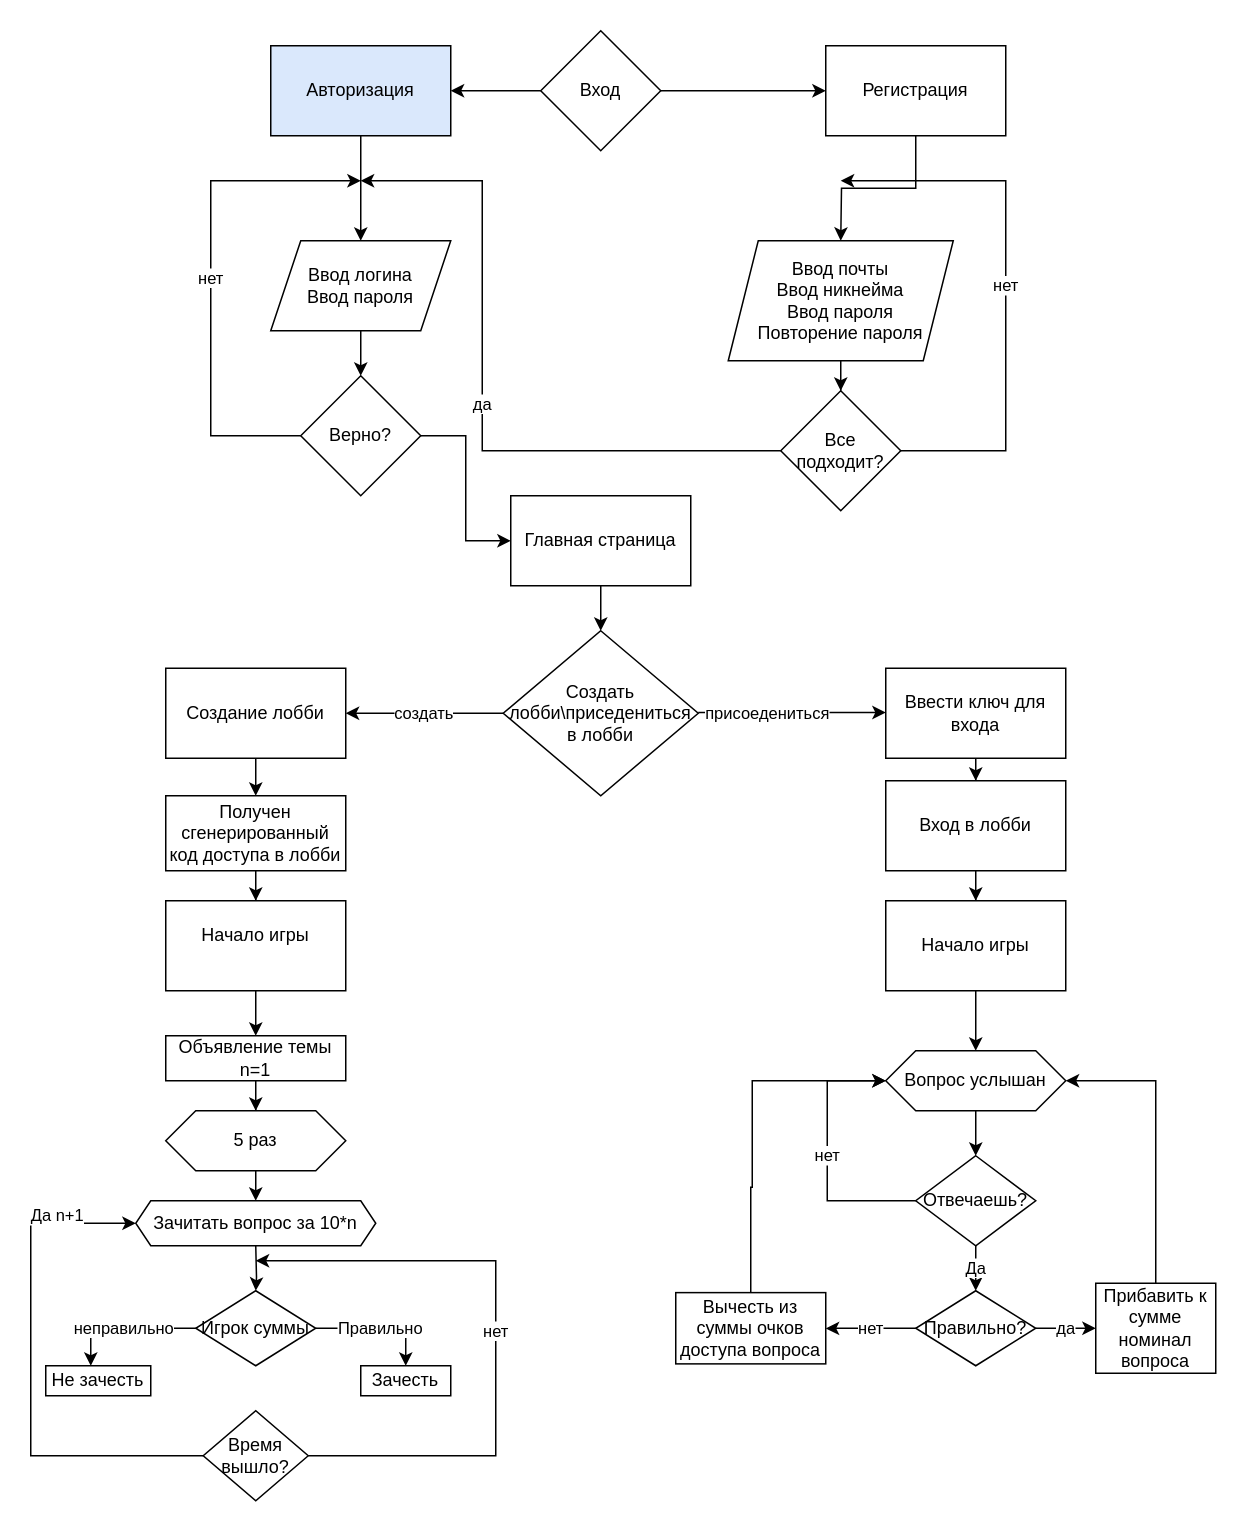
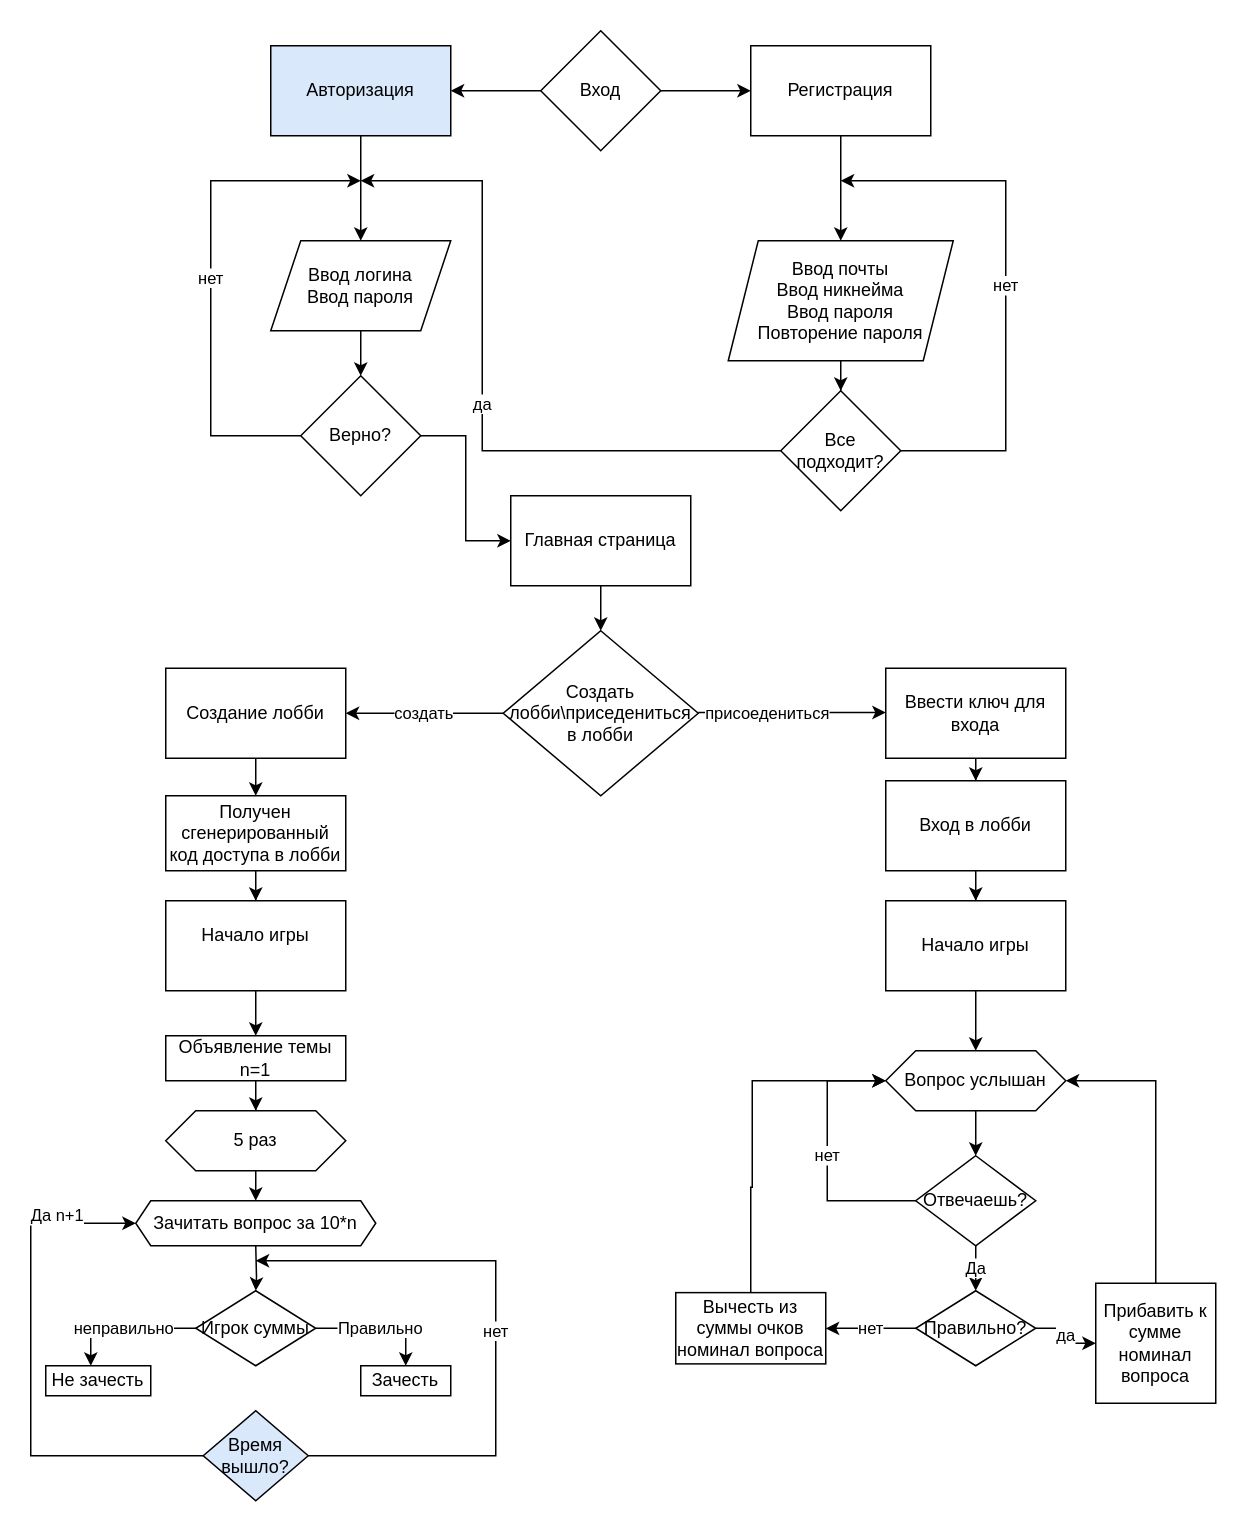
  <mxCell id="0" />
  <mxCell id="1" parent="0" />
  <mxCell id="2" value="" style="edgeStyle=orthogonalEdgeStyle;rounded=0;orthogonalLoop=1;jettySize=auto;html=1;" edge="1" parent="1" source="4" target="6"><mxGeometry relative="1" as="geometry" /></mxCell>
  <mxCell id="3" value="" style="edgeStyle=orthogonalEdgeStyle;rounded=0;orthogonalLoop=1;jettySize=auto;html=1;" edge="1" parent="1" source="4" target="8"><mxGeometry relative="1" as="geometry" /></mxCell>
  <mxCell id="4" value="Вход" style="rhombus;whiteSpace=wrap;html=1;" vertex="1" parent="1"><mxGeometry x="360" y="20" width="80" height="80" as="geometry" /></mxCell>
  <mxCell id="5" style="edgeStyle=orthogonalEdgeStyle;rounded=0;orthogonalLoop=1;jettySize=auto;html=1;" edge="1" parent="1" source="6"><mxGeometry relative="1" as="geometry"><mxPoint x="560" y="160" as="targetPoint" /></mxGeometry></mxCell>
- <mxCell id="6" value="Регистрация" style="whiteSpace=wrap;html=1;" vertex="1" parent="1"><mxGeometry x="550" y="30" width="120" height="60" as="geometry" /></mxCell>
+ <mxCell id="6" value="Регистрация" style="whiteSpace=wrap;html=1;" vertex="1" parent="1"><mxGeometry x="500" y="30" width="120" height="60" as="geometry" /></mxCell>
  <mxCell id="7" style="edgeStyle=orthogonalEdgeStyle;rounded=0;orthogonalLoop=1;jettySize=auto;html=1;" edge="1" parent="1" source="8"><mxGeometry relative="1" as="geometry"><mxPoint x="240" y="160" as="targetPoint" /></mxGeometry></mxCell>
  <mxCell id="8" value="Авторизация" style="whiteSpace=wrap;html=1;fillColor=#dae8fc;" vertex="1" parent="1"><mxGeometry x="180" y="30" width="120" height="60" as="geometry" /></mxCell>
  <mxCell id="9" value="Ввод логина&lt;br&gt;Ввод пароля" style="shape=parallelogram;perimeter=parallelogramPerimeter;whiteSpace=wrap;html=1;fixedSize=1;" vertex="1" parent="1"><mxGeometry x="180" y="160" width="120" height="60" as="geometry" /></mxCell>
  <mxCell id="10" value="" style="edgeStyle=orthogonalEdgeStyle;rounded=0;orthogonalLoop=1;jettySize=auto;html=1;" edge="1" parent="1" source="11" target="15"><mxGeometry relative="1" as="geometry" /></mxCell>
  <mxCell id="11" value="Верно?" style="rhombus;whiteSpace=wrap;html=1;" vertex="1" parent="1"><mxGeometry x="200" y="250" width="80" height="80" as="geometry" /></mxCell>
  <mxCell id="12" value="" style="endArrow=classic;html=1;rounded=0;entryX=0.5;entryY=0;entryDx=0;entryDy=0;" edge="1" parent="1" target="11"><mxGeometry width="50" height="50" relative="1" as="geometry"><mxPoint x="240" y="220" as="sourcePoint" /><mxPoint x="290" y="170" as="targetPoint" /></mxGeometry></mxCell>
  <mxCell id="13" value="нет" style="endArrow=classic;html=1;rounded=0;exitX=0;exitY=0.5;exitDx=0;exitDy=0;" edge="1" parent="1" source="11"><mxGeometry width="50" height="50" relative="1" as="geometry"><mxPoint x="110" y="340" as="sourcePoint" /><mxPoint x="240" y="120" as="targetPoint" /><Array as="points"><mxPoint x="140" y="290" /><mxPoint x="140" y="120" /></Array></mxGeometry></mxCell>
  <mxCell id="14" value="" style="edgeStyle=orthogonalEdgeStyle;rounded=0;orthogonalLoop=1;jettySize=auto;html=1;" edge="1" parent="1" source="15" target="23"><mxGeometry relative="1" as="geometry" /></mxCell>
  <mxCell id="15" value="Главная страница" style="whiteSpace=wrap;html=1;" vertex="1" parent="1"><mxGeometry x="340" y="330" width="120" height="60" as="geometry" /></mxCell>
  <mxCell id="16" style="edgeStyle=orthogonalEdgeStyle;rounded=0;orthogonalLoop=1;jettySize=auto;html=1;" edge="1" parent="1" source="17" target="20"><mxGeometry relative="1" as="geometry"><mxPoint x="560" y="300" as="targetPoint" /></mxGeometry></mxCell>
  <mxCell id="17" value="Ввод почты&lt;div&gt;Ввод никнейма&lt;/div&gt;&lt;div&gt;Ввод пароля&lt;/div&gt;&lt;div&gt;Повторение пароля&lt;/div&gt;" style="shape=parallelogram;perimeter=parallelogramPerimeter;whiteSpace=wrap;html=1;fixedSize=1;" vertex="1" parent="1"><mxGeometry x="485" y="160" width="150" height="80" as="geometry" /></mxCell>
  <mxCell id="18" value="да" style="edgeStyle=orthogonalEdgeStyle;rounded=0;orthogonalLoop=1;jettySize=auto;html=1;" edge="1" parent="1" source="20"><mxGeometry relative="1" as="geometry"><mxPoint x="240" y="120" as="targetPoint" /><Array as="points"><mxPoint x="321" y="300" /><mxPoint x="321" y="120" /></Array></mxGeometry></mxCell>
  <mxCell id="19" value="нет" style="edgeStyle=orthogonalEdgeStyle;rounded=0;orthogonalLoop=1;jettySize=auto;html=1;" edge="1" parent="1" source="20"><mxGeometry relative="1" as="geometry"><mxPoint x="560" y="120" as="targetPoint" /><Array as="points"><mxPoint x="670" y="300" /></Array></mxGeometry></mxCell>
  <mxCell id="20" value="Все подходит?" style="rhombus;whiteSpace=wrap;html=1;" vertex="1" parent="1"><mxGeometry x="520" y="260" width="80" height="80" as="geometry" /></mxCell>
  <mxCell id="21" value="создать" style="edgeStyle=orthogonalEdgeStyle;rounded=0;orthogonalLoop=1;jettySize=auto;html=1;entryX=1;entryY=0.5;entryDx=0;entryDy=0;" edge="1" parent="1" source="23" target="27"><mxGeometry relative="1" as="geometry"><mxPoint x="160" y="475" as="targetPoint" /><Array as="points" /></mxGeometry></mxCell>
  <mxCell id="22" value="присоедениться" style="edgeStyle=orthogonalEdgeStyle;rounded=0;orthogonalLoop=1;jettySize=auto;html=1;" edge="1" parent="1" target="25"><mxGeometry x="-0.267" relative="1" as="geometry"><mxPoint x="615" y="474.5" as="targetPoint" /><mxPoint x="465" y="474.5" as="sourcePoint" /><mxPoint as="offset" /></mxGeometry></mxCell>
  <mxCell id="23" value="Создать лобби\приседениться в лобби" style="rhombus;whiteSpace=wrap;html=1;" vertex="1" parent="1"><mxGeometry x="335" y="420" width="130" height="110" as="geometry" /></mxCell>
  <mxCell id="24" style="edgeStyle=orthogonalEdgeStyle;rounded=0;orthogonalLoop=1;jettySize=auto;html=1;entryX=0.5;entryY=0;entryDx=0;entryDy=0;" edge="1" parent="1" source="25" target="31"><mxGeometry relative="1" as="geometry"><mxPoint x="680" y="530" as="targetPoint" /></mxGeometry></mxCell>
  <mxCell id="25" value="Ввести ключ для входа" style="rounded=0;whiteSpace=wrap;html=1;" vertex="1" parent="1"><mxGeometry x="590" y="445" width="120" height="60" as="geometry" /></mxCell>
  <mxCell id="26" style="edgeStyle=orthogonalEdgeStyle;rounded=0;orthogonalLoop=1;jettySize=auto;html=1;" edge="1" parent="1" source="27" target="29"><mxGeometry relative="1" as="geometry"><mxPoint x="100" y="540" as="targetPoint" /></mxGeometry></mxCell>
  <mxCell id="27" value="Создание лобби" style="rounded=0;whiteSpace=wrap;html=1;" vertex="1" parent="1"><mxGeometry x="110" y="445" width="120" height="60" as="geometry" /></mxCell>
  <mxCell id="28" value="" style="edgeStyle=orthogonalEdgeStyle;rounded=0;orthogonalLoop=1;jettySize=auto;html=1;" edge="1" parent="1" source="29" target="33"><mxGeometry relative="1" as="geometry" /></mxCell>
  <mxCell id="29" value="Получен сгенерированный код доступа в лобби" style="rounded=0;whiteSpace=wrap;html=1;" vertex="1" parent="1"><mxGeometry x="110" y="530" width="120" height="50" as="geometry" /></mxCell>
  <mxCell id="30" value="" style="edgeStyle=orthogonalEdgeStyle;rounded=0;orthogonalLoop=1;jettySize=auto;html=1;" edge="1" parent="1" source="31" target="35"><mxGeometry relative="1" as="geometry" /></mxCell>
  <mxCell id="31" value="Вход в лобби" style="rounded=0;whiteSpace=wrap;html=1;" vertex="1" parent="1"><mxGeometry x="590" y="520" width="120" height="60" as="geometry" /></mxCell>
  <mxCell id="32" style="edgeStyle=orthogonalEdgeStyle;rounded=0;orthogonalLoop=1;jettySize=auto;html=1;exitX=0.5;exitY=1;exitDx=0;exitDy=0;entryX=0.5;entryY=0;entryDx=0;entryDy=0;" edge="1" parent="1" source="33"><mxGeometry relative="1" as="geometry"><mxPoint x="170" y="690" as="targetPoint" /></mxGeometry></mxCell>
  <mxCell id="33" value="Начало игры&lt;div&gt;&lt;br/&gt;&lt;/div&gt;" style="rounded=0;whiteSpace=wrap;html=1;" vertex="1" parent="1"><mxGeometry x="110" y="600" width="120" height="60" as="geometry" /></mxCell>
  <mxCell id="34" value="" style="edgeStyle=orthogonalEdgeStyle;rounded=0;orthogonalLoop=1;jettySize=auto;html=1;" edge="1" parent="1" source="35" target="51"><mxGeometry relative="1" as="geometry" /></mxCell>
  <mxCell id="35" value="Начало игры" style="rounded=0;whiteSpace=wrap;html=1;" vertex="1" parent="1"><mxGeometry x="590" y="600" width="120" height="60" as="geometry" /></mxCell>
  <mxCell id="36" value="" style="edgeStyle=orthogonalEdgeStyle;rounded=0;orthogonalLoop=1;jettySize=auto;html=1;" edge="1" parent="1" source="37" target="39"><mxGeometry relative="1" as="geometry" /></mxCell>
  <mxCell id="37" value="Объявление темы&lt;br&gt;n=1" style="rounded=0;whiteSpace=wrap;html=1;" vertex="1" parent="1"><mxGeometry x="110" y="690" width="120" height="30" as="geometry" /></mxCell>
  <mxCell id="38" style="edgeStyle=orthogonalEdgeStyle;rounded=0;orthogonalLoop=1;jettySize=auto;html=1;" edge="1" parent="1" source="39"><mxGeometry relative="1" as="geometry"><mxPoint x="170" y="800" as="targetPoint" /></mxGeometry></mxCell>
  <mxCell id="39" value="5 раз" style="shape=hexagon;perimeter=hexagonPerimeter2;whiteSpace=wrap;html=1;fixedSize=1;rounded=0;" vertex="1" parent="1"><mxGeometry x="110" y="740" width="120" height="40" as="geometry" /></mxCell>
  <mxCell id="40" style="edgeStyle=orthogonalEdgeStyle;rounded=0;orthogonalLoop=1;jettySize=auto;html=1;" edge="1" parent="1" target="42"><mxGeometry relative="1" as="geometry"><mxPoint x="170" y="860" as="targetPoint" /><mxPoint x="170" y="830" as="sourcePoint" /></mxGeometry></mxCell>
  <mxCell id="41" value="Правильно" style="edgeStyle=orthogonalEdgeStyle;rounded=0;orthogonalLoop=1;jettySize=auto;html=1;entryX=0.5;entryY=0;entryDx=0;entryDy=0;" edge="1" parent="1" source="42" target="43"><mxGeometry relative="1" as="geometry" /></mxCell>
  <mxCell id="42" value="Игрок суммы" style="rhombus;whiteSpace=wrap;html=1;" vertex="1" parent="1"><mxGeometry x="130" y="860" width="80" height="50" as="geometry" /></mxCell>
  <mxCell id="43" value="Зачесть" style="rounded=0;whiteSpace=wrap;html=1;" vertex="1" parent="1"><mxGeometry x="240" y="910" width="60" height="20" as="geometry" /></mxCell>
  <mxCell id="44" value="Не зачесть" style="rounded=0;whiteSpace=wrap;html=1;" vertex="1" parent="1"><mxGeometry x="30" y="910" width="70" height="20" as="geometry" /></mxCell>
  <mxCell id="45" value="неправильно" style="edgeStyle=orthogonalEdgeStyle;rounded=0;orthogonalLoop=1;jettySize=auto;html=1;entryX=0.429;entryY=0;entryDx=0;entryDy=0;entryPerimeter=0;" edge="1" parent="1" source="42" target="44"><mxGeometry relative="1" as="geometry" /></mxCell>
  <mxCell id="46" value="Зачитать вопрос за 10*n" style="shape=hexagon;perimeter=hexagonPerimeter2;whiteSpace=wrap;html=1;fixedSize=1;size=10;" vertex="1" parent="1"><mxGeometry x="90" y="800" width="160" height="30" as="geometry" /></mxCell>
  <mxCell id="47" value="&amp;nbsp; &amp;nbsp; &amp;nbsp;Да n+1" style="edgeStyle=orthogonalEdgeStyle;rounded=0;orthogonalLoop=1;jettySize=auto;html=1;entryX=0;entryY=0.5;entryDx=0;entryDy=0;" edge="1" parent="1" source="49" target="46"><mxGeometry x="0.647" y="5" relative="1" as="geometry"><mxPoint x="20" y="810" as="targetPoint" /><Array as="points"><mxPoint x="20" y="970" /><mxPoint x="20" y="815" /></Array><mxPoint as="offset" /></mxGeometry></mxCell>
  <mxCell id="48" value="нет" style="edgeStyle=orthogonalEdgeStyle;rounded=0;orthogonalLoop=1;jettySize=auto;html=1;" edge="1" parent="1"><mxGeometry relative="1" as="geometry"><mxPoint x="170" y="840" as="targetPoint" /><mxPoint x="205" y="970" as="sourcePoint" /><Array as="points"><mxPoint x="330" y="970" /></Array></mxGeometry></mxCell>
- <mxCell id="49" value="Время вышло?" style="rhombus;whiteSpace=wrap;html=1;direction=south;" vertex="1" parent="1"><mxGeometry x="135" y="940" width="70" height="60" as="geometry" /></mxCell>
+ <mxCell id="49" value="Время вышло?" style="rhombus;whiteSpace=wrap;html=1;direction=south;fillColor=#dae8fc;" vertex="1" parent="1"><mxGeometry x="135" y="940" width="70" height="60" as="geometry" /></mxCell>
  <mxCell id="50" style="edgeStyle=orthogonalEdgeStyle;rounded=0;orthogonalLoop=1;jettySize=auto;html=1;" edge="1" parent="1" source="51"><mxGeometry relative="1" as="geometry"><mxPoint x="650" y="770" as="targetPoint" /></mxGeometry></mxCell>
  <mxCell id="51" value="Вопрос услышан" style="shape=hexagon;perimeter=hexagonPerimeter2;whiteSpace=wrap;html=1;fixedSize=1;rounded=0;" vertex="1" parent="1"><mxGeometry x="590" y="700" width="120" height="40" as="geometry" /></mxCell>
  <mxCell id="52" value="нет" style="edgeStyle=orthogonalEdgeStyle;rounded=0;orthogonalLoop=1;jettySize=auto;html=1;entryX=0;entryY=0.5;entryDx=0;entryDy=0;" edge="1" parent="1" source="54" target="51"><mxGeometry relative="1" as="geometry"><mxPoint x="550" y="720" as="targetPoint" /><Array as="points"><mxPoint x="551" y="800" /><mxPoint x="551" y="720" /></Array></mxGeometry></mxCell>
  <mxCell id="53" value="Да" style="edgeStyle=orthogonalEdgeStyle;rounded=0;orthogonalLoop=1;jettySize=auto;html=1;" edge="1" parent="1" source="54"><mxGeometry relative="1" as="geometry"><mxPoint x="650" y="860" as="targetPoint" /></mxGeometry></mxCell>
  <mxCell id="54" value="Отвечаешь?" style="rhombus;whiteSpace=wrap;html=1;" vertex="1" parent="1"><mxGeometry x="610" y="770" width="80" height="60" as="geometry" /></mxCell>
  <mxCell id="55" value="нет" style="edgeStyle=orthogonalEdgeStyle;rounded=0;orthogonalLoop=1;jettySize=auto;html=1;" edge="1" parent="1" source="57" target="59"><mxGeometry relative="1" as="geometry" /></mxCell>
  <mxCell id="56" value="да" style="edgeStyle=orthogonalEdgeStyle;rounded=0;orthogonalLoop=1;jettySize=auto;html=1;" edge="1" parent="1" source="57" target="61"><mxGeometry relative="1" as="geometry" /></mxCell>
  <mxCell id="57" value="Правильно?" style="rhombus;whiteSpace=wrap;html=1;" vertex="1" parent="1"><mxGeometry x="610" y="860" width="80" height="50" as="geometry" /></mxCell>
  <mxCell id="58" style="edgeStyle=orthogonalEdgeStyle;rounded=0;orthogonalLoop=1;jettySize=auto;html=1;" edge="1" parent="1" source="59"><mxGeometry relative="1" as="geometry"><mxPoint x="590" y="720" as="targetPoint" /><Array as="points"><mxPoint x="500" y="791" /><mxPoint x="501" y="791" /><mxPoint x="501" y="720" /></Array></mxGeometry></mxCell>
- <mxCell id="59" value="Вычесть из суммы очков доступа вопроса" style="whiteSpace=wrap;html=1;" vertex="1" parent="1"><mxGeometry x="450" y="861.25" width="100" height="47.5" as="geometry" /></mxCell>
+ <mxCell id="59" value="Вычесть из суммы очков номинал вопроса" style="whiteSpace=wrap;html=1;" vertex="1" parent="1"><mxGeometry x="450" y="861.25" width="100" height="47.5" as="geometry" /></mxCell>
  <mxCell id="60" style="edgeStyle=orthogonalEdgeStyle;rounded=0;orthogonalLoop=1;jettySize=auto;html=1;entryX=1;entryY=0.5;entryDx=0;entryDy=0;" edge="1" parent="1" source="61" target="51"><mxGeometry relative="1" as="geometry"><mxPoint x="770" y="720" as="targetPoint" /><Array as="points"><mxPoint x="770" y="720" /></Array></mxGeometry></mxCell>
- <mxCell id="61" value="Прибавить к сумме номинал вопроса" style="whiteSpace=wrap;html=1;" vertex="1" parent="1"><mxGeometry x="730" y="855" width="80" height="60" as="geometry" /></mxCell>
+ <mxCell id="61" value="Прибавить к сумме номинал вопроса" style="whiteSpace=wrap;html=1;" vertex="1" parent="1"><mxGeometry x="730" y="855" width="80" height="80" as="geometry" /></mxCell>
